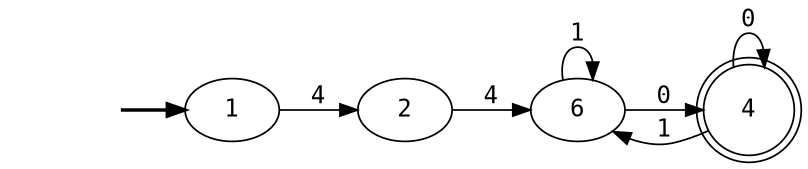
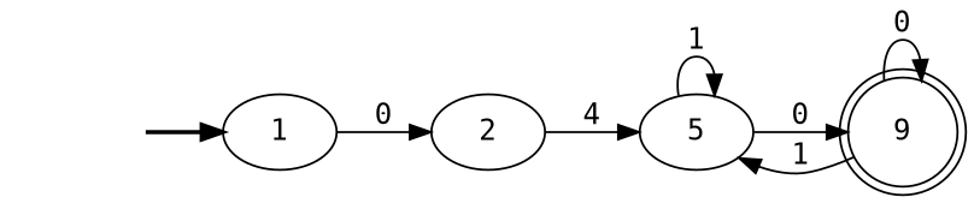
  digraph {
    fontname="DejaVu Sans Mono"
    rankdir=LR
    node [fontname="DejaVu Sans Mono"]
    edge [fontname="DejaVu Sans Mono"]
    fake [style=invisible]
    1 [root=true]
    2
-   5 [label=6]
-   4 [shape=doublecircle]
+   5
+   4 [shape=doublecircle label=9]
    fake -> 1 [style=bold]
-   1 -> 2 [label=4]
+   1 -> 2 [label=0]
    2 -> 5 [label=4]
    5 -> 5 [label=1]
    5 -> 4 [label=0]
    4 -> 5 [label=1]
    4 -> 4 [label=0]
  }
